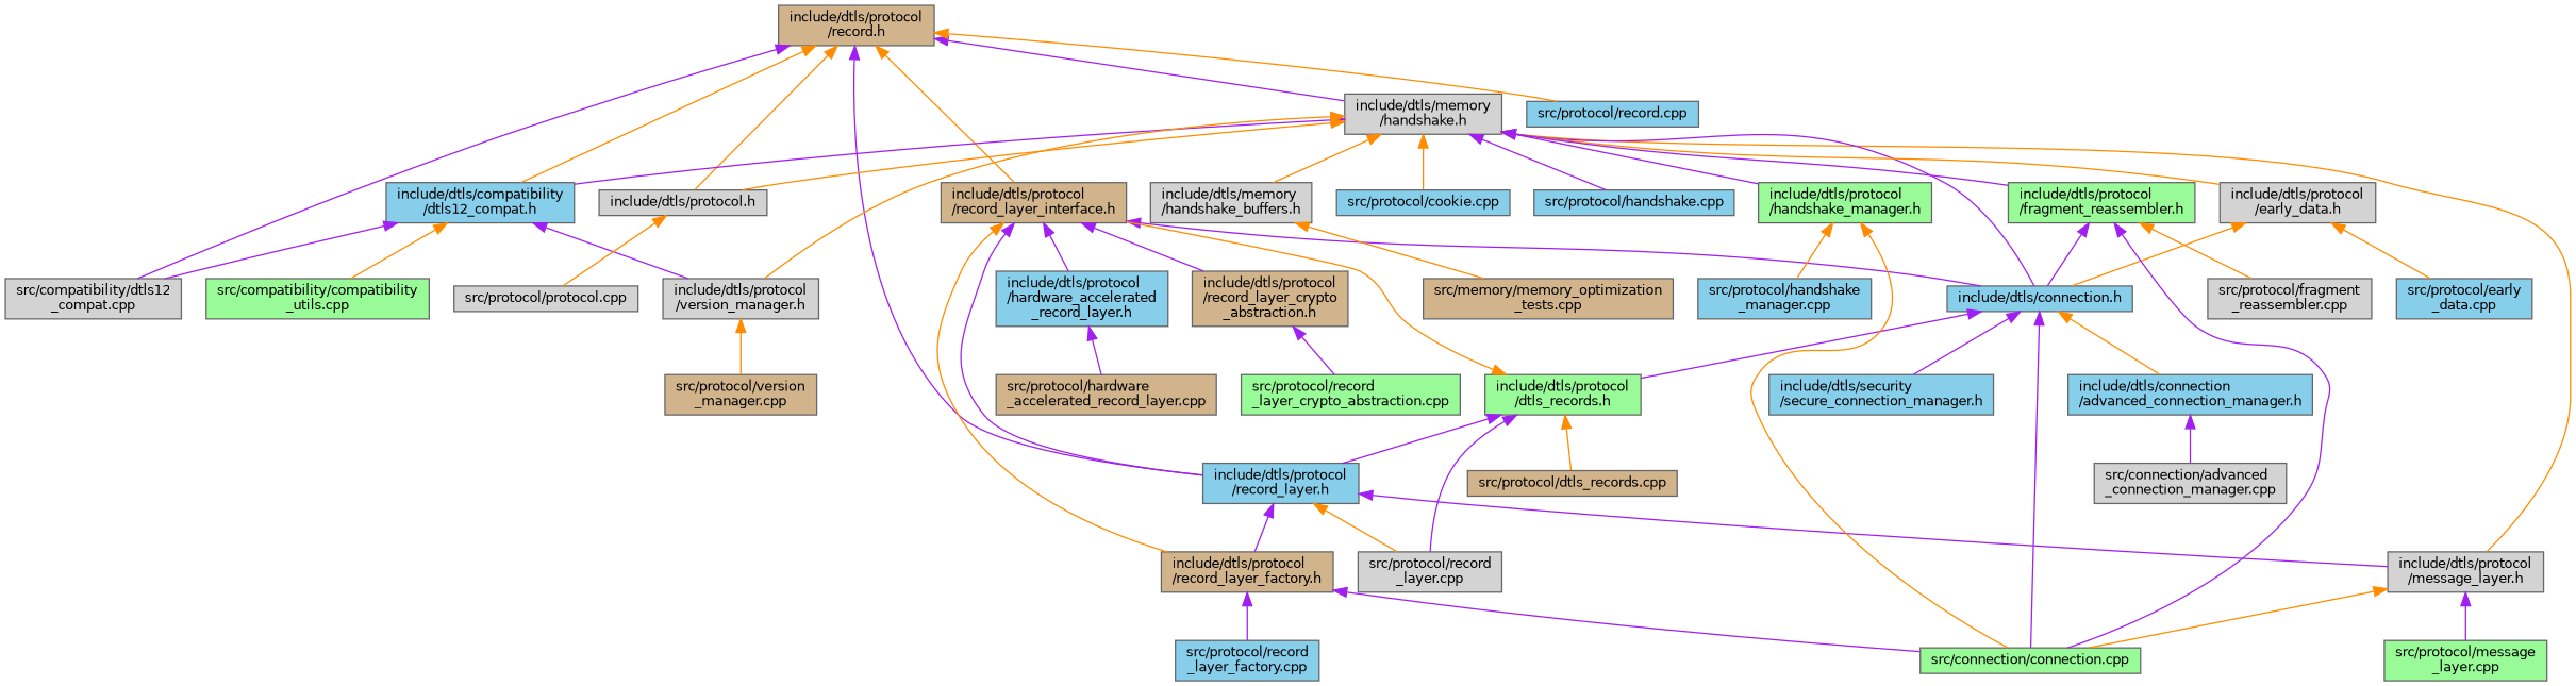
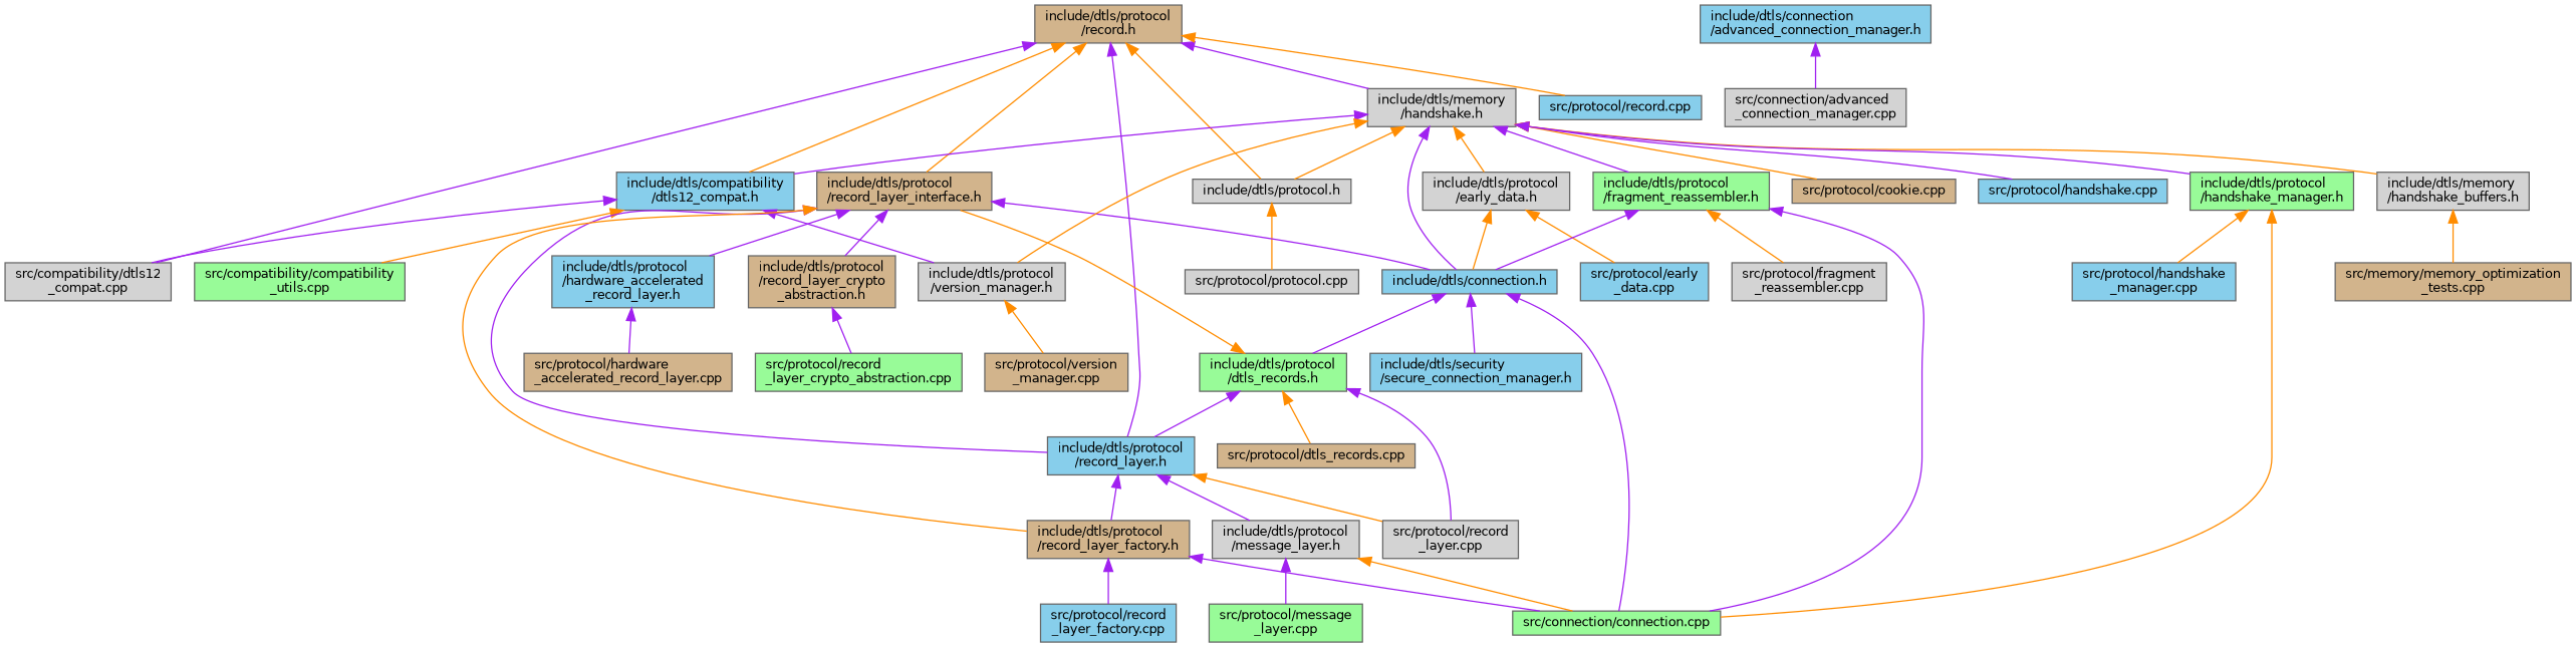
  digraph {
    node [color=grey40 fillcolor=skyblue fontname=Helvetica fontsize=10 shape=box style=filled]
    edge [color=purple dir=back fontname=Helvetica fontsize=10 labelfontname=Helvetica labelfontsize=10 style=solid]
    n1 [color=gray40 fillcolor=tan fontcolor=black height=0.2 label="include/dtls/protocol\l/record.h" width=0.4]
    n2 [height=0.2 label="include/dtls/compatibility\l/dtls12_compat.h" width=0.4]
    n3 [fillcolor=lightgrey height=0.2 label="src/compatibility/dtls12\l_compat.cpp" width=0.4]
    n4 [fillcolor=lightgrey height=0.2 label="include/dtls/protocol.h" width=0.4]
    n5 [height=0.2 label="include/dtls/protocol\l/record_layer.h" width=0.4]
    n6 [fillcolor=tan height=0.2 label="include/dtls/protocol\l/record_layer_interface.h" width=0.4]
    n7 [fillcolor=lightgrey height=0.2 label="include/dtls/memory\l/handshake.h" width=0.4]
    n8 [height=0.2 label="src/protocol/record.cpp" width=0.4]
    n9 [fillcolor=lightgrey height=0.2 label="include/dtls/protocol\l/version_manager.h" width=0.4]
    n10 [fillcolor=palegreen height=0.2 label="src/compatibility/compatibility\l_utils.cpp" width=0.4]
    n11 [fillcolor=lightgrey height=0.2 label="src/protocol/protocol.cpp" width=0.4]
    n12 [fillcolor=palegreen height=0.2 label="include/dtls/protocol\l/dtls_records.h" width=0.4]
    n13 [fillcolor=lightgrey height=0.2 label="src/protocol/record\l_layer.cpp" width=0.4]
    n14 [fillcolor=tan height=0.2 label="src/protocol/dtls_records.cpp" width=0.4]
    n15 [fillcolor=lightgrey height=0.2 label="include/dtls/protocol\l/message_layer.h" width=0.4]
    n16 [fillcolor=tan height=0.2 label="include/dtls/protocol\l/record_layer_factory.h" width=0.4]
    n17 [height=0.2 label="include/dtls/connection.h" width=0.4]
    n18 [height=0.2 label="include/dtls/protocol\l/hardware_accelerated\l_record_layer.h" width=0.4]
    n19 [fillcolor=tan height=0.2 label="include/dtls/protocol\l/record_layer_crypto\l_abstraction.h" width=0.4]
    n20 [fillcolor=lightgrey height=0.2 label="include/dtls/memory\l/handshake_buffers.h" width=0.4]
    n21 [fillcolor=lightgrey height=0.2 label="include/dtls/protocol\l/early_data.h" width=0.4]
    n22 [fillcolor=palegreen height=0.2 label="include/dtls/protocol\l/fragment_reassembler.h" width=0.4]
    n23 [fillcolor=palegreen height=0.2 label="include/dtls/protocol\l/handshake_manager.h" width=0.4]
-   n24 [height=0.2 label="src/protocol/cookie.cpp" width=0.4]
+   n24 [fillcolor=tan height=0.2 label="src/protocol/cookie.cpp" width=0.4]
    n25 [height=0.2 label="src/protocol/handshake.cpp" width=0.4]
    n26 [fillcolor=tan height=0.2 label="src/protocol/version\l_manager.cpp" width=0.4]
    n27 [fillcolor=palegreen height=0.2 label="src/connection/connection.cpp" width=0.4]
    n28 [fillcolor=palegreen height=0.2 label="src/protocol/message\l_layer.cpp" width=0.4]
    n29 [height=0.2 label="src/protocol/record\l_layer_factory.cpp" width=0.4]
    n30 [height=0.2 label="include/dtls/connection\l/advanced_connection_manager.h" width=0.4]
    n31 [height=0.2 label="include/dtls/security\l/secure_connection_manager.h" width=0.4]
    n32 [fillcolor=tan height=0.2 label="src/protocol/hardware\l_accelerated_record_layer.cpp" width=0.4]
    n33 [fillcolor=palegreen height=0.2 label="src/protocol/record\l_layer_crypto_abstraction.cpp" width=0.4]
    n34 [fillcolor=lightgrey height=0.2 label="src/connection/advanced\l_connection_manager.cpp" width=0.4]
    n35 [fillcolor=tan height=0.2 label="src/memory/memory_optimization\l_tests.cpp" width=0.4]
    n36 [height=0.2 label="src/protocol/early\l_data.cpp" width=0.4]
    n37 [fillcolor=lightgrey height=0.2 label="src/protocol/fragment\l_reassembler.cpp" width=0.4]
    n38 [height=0.2 label="src/protocol/handshake\l_manager.cpp" width=0.4]
    n1 -> n2 [color=darkorange]
    n1 -> n3
    n1 -> n4 [color=darkorange]
    n1 -> n5
    n1 -> n6 [color=darkorange]
    n1 -> n7
    n1 -> n8 [color=darkorange]
    n2 -> n3
    n2 -> n9
    n2 -> n10 [color=darkorange]
    n4 -> n11 [color=darkorange]
    n5 -> n13 [color=darkorange]
    n5 -> n15
    n5 -> n16
    n6 -> n5
    n6 -> n16 [color=darkorange]
    n6 -> n17
    n6 -> n18
    n6 -> n19
    n7 -> n2
    n7 -> n4 [color=darkorange]
    n7 -> n9 [color=darkorange]
-   n7 -> n15 [color=darkorange]
    n7 -> n17
    n7 -> n20 [color=darkorange]
    n7 -> n21 [color=darkorange]
    n7 -> n22
    n7 -> n23
    n7 -> n24 [color=darkorange]
    n7 -> n25
    n9 -> n26 [color=darkorange]
    n12 -> n5
    n12 -> n6 [color=darkorange]
    n12 -> n13
    n12 -> n14 [color=darkorange]
    n15 -> n27 [color=darkorange]
    n15 -> n28
    n16 -> n27
    n16 -> n29
    n17 -> n12
    n17 -> n27
-   n17 -> n30 [color=darkorange]
    n17 -> n31
    n18 -> n32
    n19 -> n33
    n20 -> n35 [color=darkorange]
    n21 -> n17 [color=darkorange]
    n21 -> n36 [color=darkorange]
    n22 -> n17
    n22 -> n27
    n22 -> n37 [color=darkorange]
    n23 -> n27 [color=darkorange]
    n23 -> n38 [color=darkorange]
    n30 -> n34
  }
